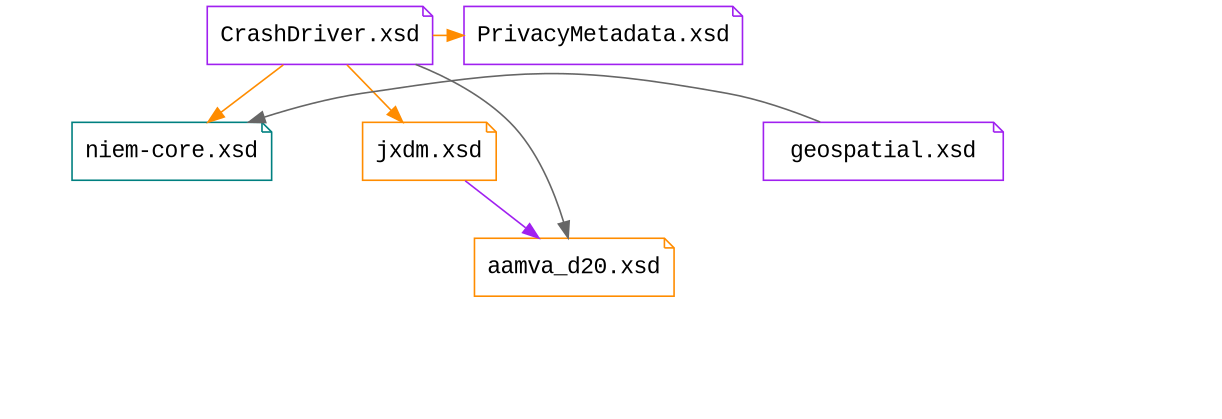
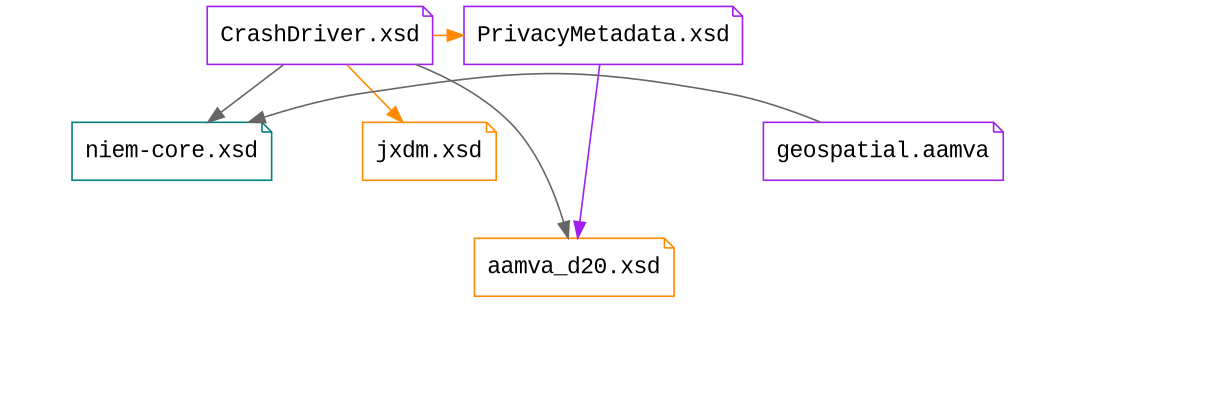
  digraph {
    fontname="Liberation Mono"
    node [fontname="Liberation Mono" shape=note]
    edge [fontname="Liberation Mono" style=invis]
    n1 [color=purple label="CrashDriver.xsd"]
    n2 [color=purple label="PrivacyMetadata.xsd"]
    n3 [color=teal label="niem-core.xsd"]
    n4 [color=darkorange label="jxdm.xsd"]
-   n5 [color=purple label="geospatial.xsd"]
+   n5 [color=purple label="geospatial.aamva"]
    n6 [color=darkorange label="aamva_d20.xsd"]
    n7 [label="gml.xsd" style=invis shape=""]
    n8 [label="xlinks.xsd" style=invis shape=""]
    n9 [label="niem-xs.xsd" style=invis shape=""]
    n10 [label="structures.xsd" style=invis shape=""]
    subgraph sub_1 {
      rank=source
      n1
      n2
    }
    subgraph sub_2 {
      rank=same
      n3
      n4
      n5
    }
    subgraph sub_3 {
      rank=same
      n6
    }
    subgraph sub_4 {
      rank=same
      n7
      n8
    }
    subgraph sub_5 {
      rank=same
      n9
      n10
    }
    n1 -> n2 [color=darkorange style=""]
-   n1 -> n3 [color=darkorange style=""]
+   n1 -> n3 [color=gray40 style=""]
    n1 -> n4 [color=darkorange style=""]
    n1 -> n6 [color=gray40 style=""]
    n1 -> n9
    n1 -> n10
    n2 -> n10
    n3 -> n9
    n3 -> n10
-   n4 -> n6 [color=purple style=""]
+   n2 -> n6 [color=purple style=""]
    n4 -> n9
    n4 -> n10
    n5 -> n3 [color=gray40 style=""]
    n5 -> n7
    n5 -> n10
    n6 -> n10
    n7 -> n8
    n9 -> n10
  }
